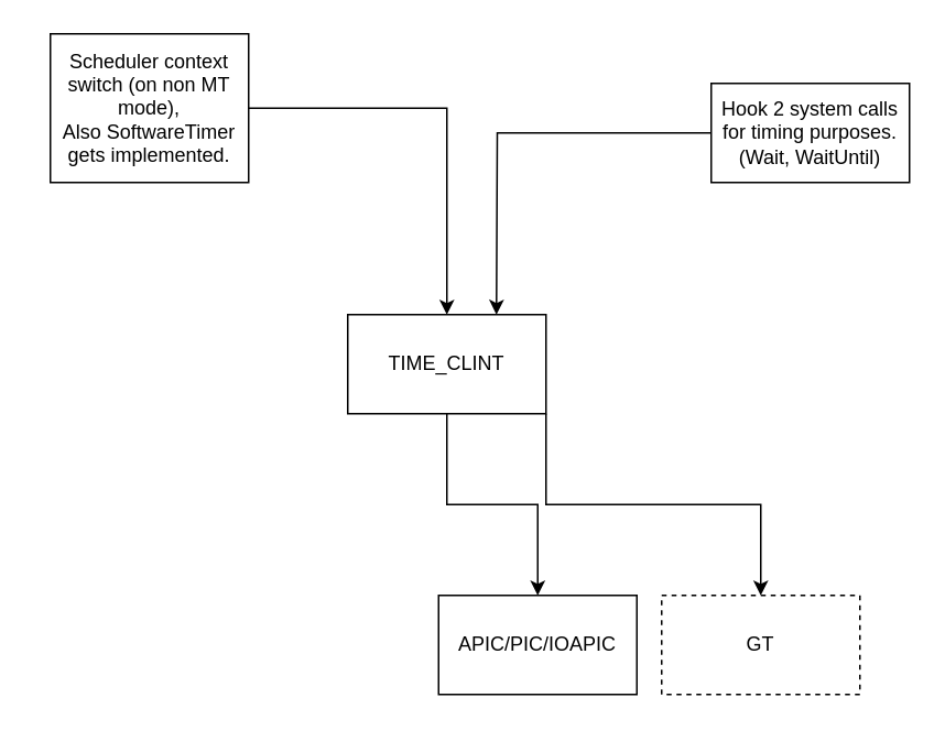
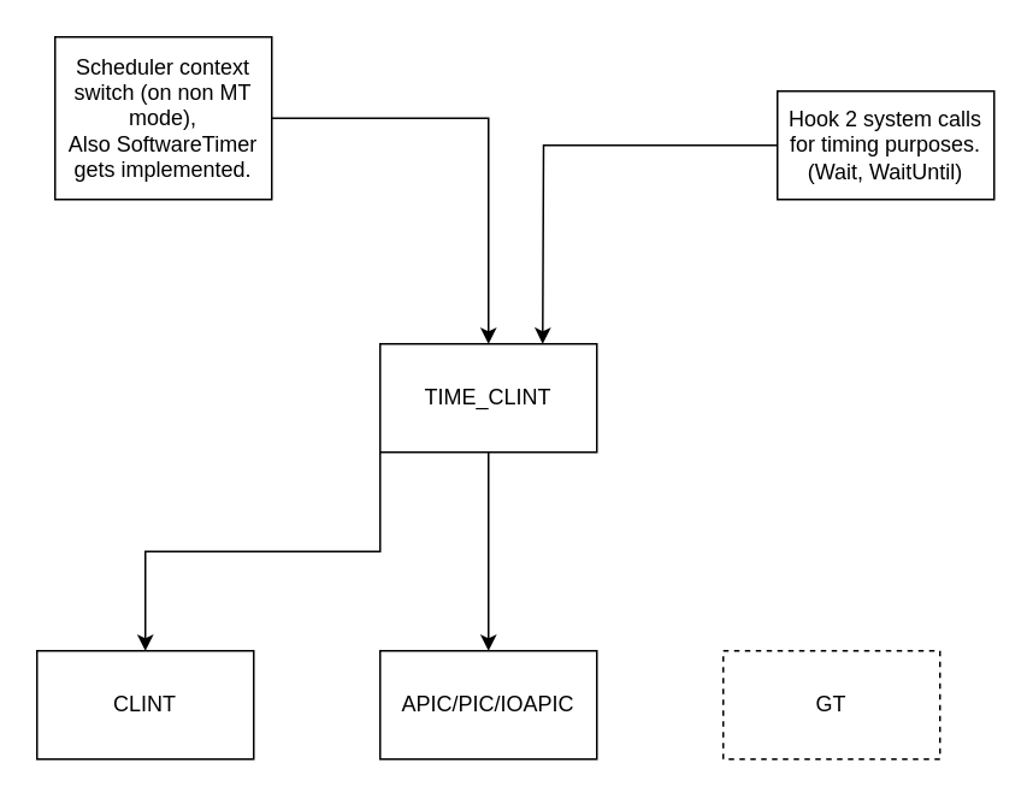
  <mxCell id="0" />
  <mxCell id="1" parent="0" />
  <mxCell id="2" style="edgeStyle=orthogonalEdgeStyle;rounded=0;orthogonalLoop=1;jettySize=auto;html=1;exitX=0.5;exitY=1;exitDx=0;exitDy=0;entryX=0.5;entryY=0;entryDx=0;entryDy=0;" parent="1" source="5" target="6" edge="1"><mxGeometry relative="1" as="geometry" /></mxCell>
- <mxCell id="3" style="edgeStyle=orthogonalEdgeStyle;rounded=0;orthogonalLoop=1;jettySize=auto;html=1;exitX=1;exitY=1;exitDx=0;exitDy=0;entryX=0.5;entryY=0;entryDx=0;entryDy=0;" parent="1" source="5" target="7" edge="1"><mxGeometry relative="1" as="geometry" /></mxCell>
+ <mxCell id="4" style="edgeStyle=orthogonalEdgeStyle;rounded=0;orthogonalLoop=1;jettySize=auto;html=1;exitX=0;exitY=1;exitDx=0;exitDy=0;entryX=0.5;entryY=0;entryDx=0;entryDy=0;" parent="1" source="5" target="8" edge="1"><mxGeometry relative="1" as="geometry" /></mxCell>
  <mxCell id="5" value="TIME_CLINT" style="rounded=0;whiteSpace=wrap;html=1;" parent="1" vertex="1"><mxGeometry x="210" y="190" width="120" height="60" as="geometry" /></mxCell>
- <mxCell id="6" value="APIC/PIC/IOAPIC" style="rounded=0;whiteSpace=wrap;html=1;" parent="1" vertex="1"><mxGeometry x="265" y="360" width="120" height="60" as="geometry" /></mxCell>
+ <mxCell id="6" value="APIC/PIC/IOAPIC" style="rounded=0;whiteSpace=wrap;html=1;" parent="1" vertex="1"><mxGeometry x="210" y="360" width="120" height="60" as="geometry" /></mxCell>
  <mxCell id="7" value="GT" style="rounded=0;whiteSpace=wrap;html=1;dashed=1;" parent="1" vertex="1"><mxGeometry x="400" y="360" width="120" height="60" as="geometry" /></mxCell>
+ <mxCell id="8" value="CLINT" style="rounded=0;whiteSpace=wrap;html=1;" parent="1" vertex="1"><mxGeometry x="20" y="360" width="120" height="60" as="geometry" /></mxCell>
  <mxCell id="9" style="edgeStyle=orthogonalEdgeStyle;rounded=0;orthogonalLoop=1;jettySize=auto;html=1;entryX=0.5;entryY=0;entryDx=0;entryDy=0;" parent="1" source="10" target="5" edge="1"><mxGeometry relative="1" as="geometry" /></mxCell>
  <mxCell id="10" value="Scheduler context switch (on non MT mode),&lt;br&gt;Also SoftwareTimer gets implemented." style="rounded=0;whiteSpace=wrap;html=1;" parent="1" vertex="1"><mxGeometry x="30" y="20" width="120" height="90" as="geometry" /></mxCell>
  <mxCell id="11" style="edgeStyle=orthogonalEdgeStyle;rounded=0;orthogonalLoop=1;jettySize=auto;html=1;entryX=1;entryY=0;entryDx=0;entryDy=0;exitX=0;exitY=0.5;exitDx=0;exitDy=0;" parent="1" source="12" edge="1"><mxGeometry relative="1" as="geometry"><mxPoint x="400" y="80" as="sourcePoint" /><mxPoint x="300" y="190" as="targetPoint" /></mxGeometry></mxCell>
  <mxCell id="12" value="Hook 2 system calls for timing purposes.&lt;br&gt;(Wait, WaitUntil)" style="rounded=0;whiteSpace=wrap;html=1;" parent="1" vertex="1"><mxGeometry x="430" y="50" width="120" height="60" as="geometry" /></mxCell>
